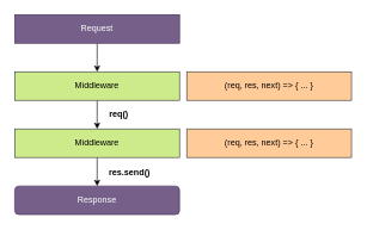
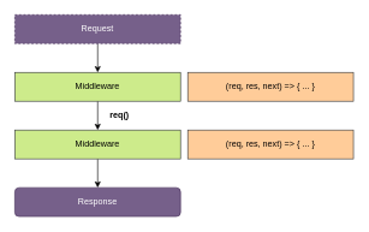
  <mxCell id="0" />
  <mxCell id="1" parent="0" />
  <mxCell id="2" style="edgeStyle=orthogonalEdgeStyle;rounded=0;orthogonalLoop=1;jettySize=auto;html=1;entryX=0.5;entryY=0;entryDx=0;entryDy=0;" edge="1" parent="1" source="3" target="5"><mxGeometry relative="1" as="geometry" /></mxCell>
- <mxCell id="3" value="Request" style="rounded=0;whiteSpace=wrap;html=1;fillColor=#76608a;fontColor=#ffffff;strokeColor=#432D57;" vertex="1" parent="1"><mxGeometry x="20" y="20" width="230" height="40" as="geometry" /></mxCell>
+ <mxCell id="3" value="Request" style="rounded=0;whiteSpace=wrap;html=1;fillColor=#76608a;fontColor=#ffffff;strokeColor=#432D57;dashed=1;" vertex="1" parent="1"><mxGeometry x="20" y="20" width="230" height="40" as="geometry" /></mxCell>
  <mxCell id="4" style="edgeStyle=orthogonalEdgeStyle;rounded=0;orthogonalLoop=1;jettySize=auto;html=1;entryX=0.5;entryY=0;entryDx=0;entryDy=0;" edge="1" parent="1" source="5" target="7"><mxGeometry relative="1" as="geometry" /></mxCell>
  <mxCell id="5" value="Middleware" style="rounded=0;whiteSpace=wrap;html=1;fillColor=#cdeb8b;strokeColor=#36393d;" vertex="1" parent="1"><mxGeometry x="20" y="100" width="230" height="40" as="geometry" /></mxCell>
  <mxCell id="6" style="edgeStyle=orthogonalEdgeStyle;rounded=0;orthogonalLoop=1;jettySize=auto;html=1;entryX=0.5;entryY=0;entryDx=0;entryDy=0;" edge="1" parent="1" source="7" target="8"><mxGeometry relative="1" as="geometry" /></mxCell>
  <mxCell id="7" value="Middleware" style="rounded=0;whiteSpace=wrap;html=1;fillColor=#cdeb8b;strokeColor=#36393d;" vertex="1" parent="1"><mxGeometry x="20" y="180" width="230" height="40" as="geometry" /></mxCell>
  <mxCell id="8" value="Response" style="whiteSpace=wrap;html=1;fillColor=#76608a;fontColor=#ffffff;strokeColor=#432D57;rounded=1;" vertex="1" parent="1"><mxGeometry x="20" y="260" width="230" height="40" as="geometry" /></mxCell>
  <mxCell id="9" value="req()" style="text;html=1;align=center;verticalAlign=middle;resizable=0;points=[];autosize=1;strokeColor=none;fillColor=none;fontStyle=1;labelBackgroundColor=default;" vertex="1" parent="1"><mxGeometry x="135" y="144" width="60" height="30" as="geometry" /></mxCell>
- <mxCell id="10" value="res.send()" style="text;html=1;align=center;verticalAlign=middle;resizable=0;points=[];autosize=1;strokeColor=none;fillColor=none;fontStyle=1;labelBackgroundColor=default;" vertex="1" parent="1"><mxGeometry x="140" y="226" width="80" height="30" as="geometry" /></mxCell>
  <mxCell id="11" value="(req, res, next) =&amp;gt; { ... }" style="rounded=0;whiteSpace=wrap;html=1;fillColor=#ffcc99;strokeColor=#36393d;" vertex="1" parent="1"><mxGeometry x="260" y="100" width="230" height="40" as="geometry" /></mxCell>
  <mxCell id="12" value="(req, res, next) =&amp;gt; { ... }" style="rounded=0;whiteSpace=wrap;html=1;fillColor=#ffcc99;strokeColor=#36393d;" vertex="1" parent="1"><mxGeometry x="260" y="180" width="230" height="40" as="geometry" /></mxCell>
